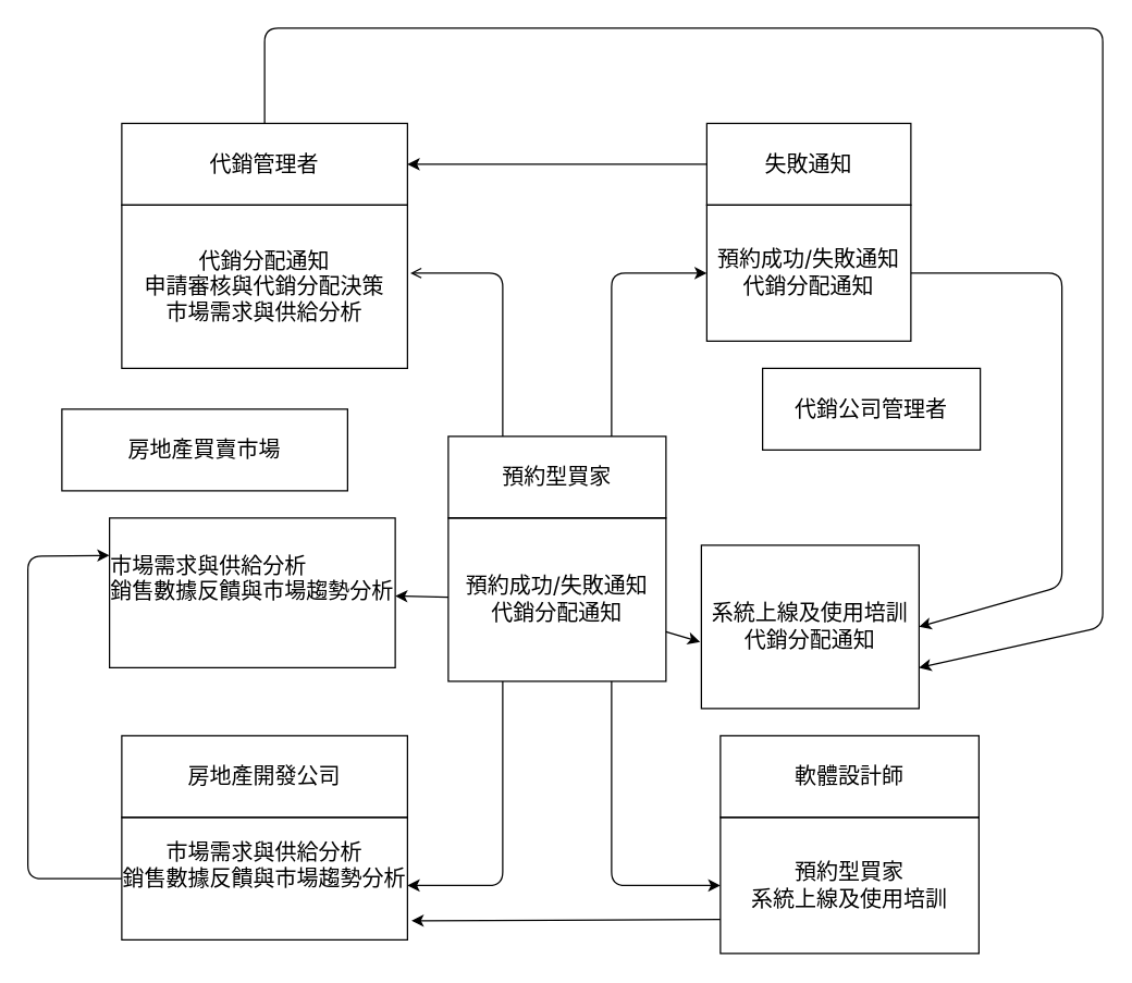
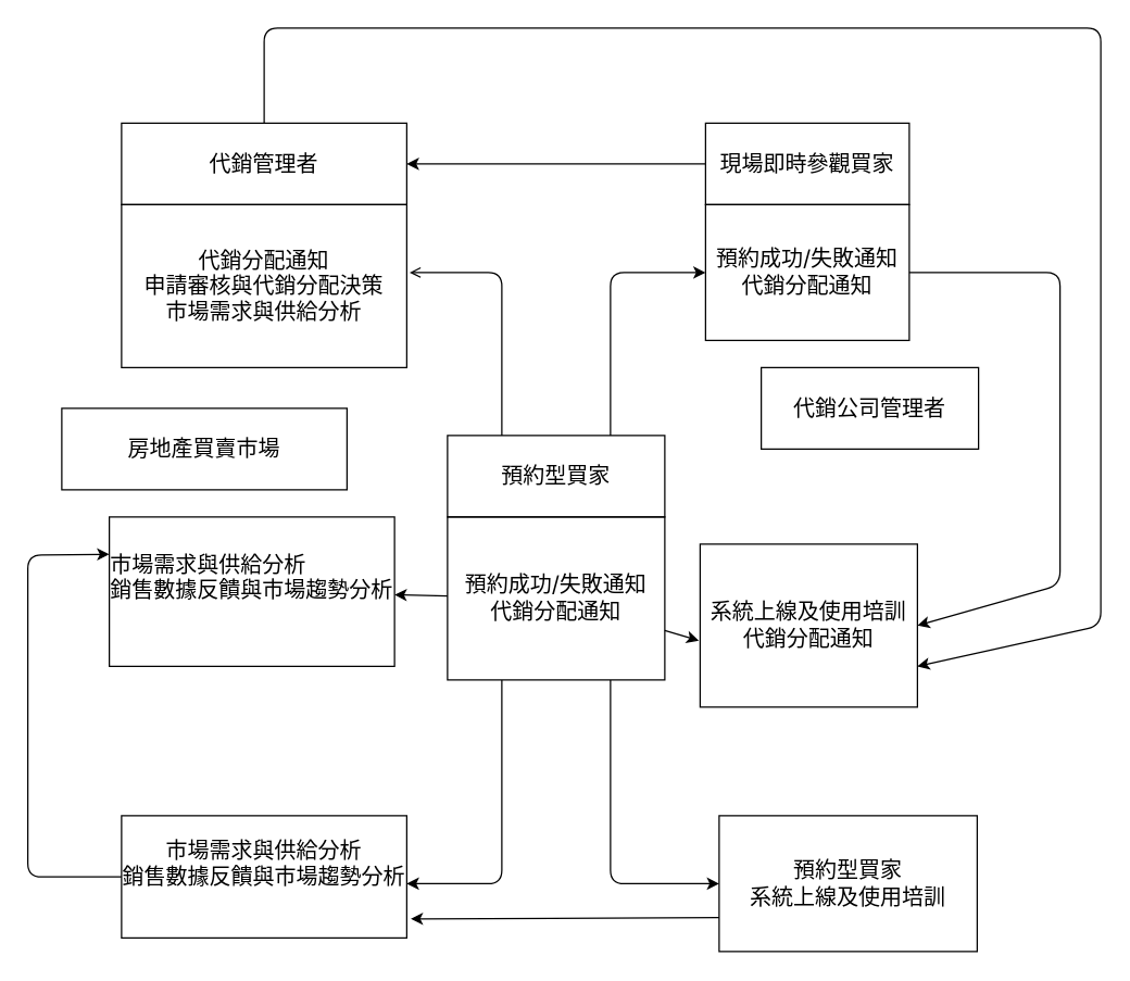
  <mxCell id="0" />
  <mxCell id="1" parent="0" />
  <mxCell id="2" style="edgeStyle=none;html=1;entryX=0;entryY=0;entryDx=0;entryDy=0;fontSize=16;fontColor=#000000;dashed=1;" parent="1" source="3" target="5" edge="1"><mxGeometry relative="1" as="geometry" /></mxCell>
  <mxCell id="3" value="&lt;font style=&quot;font-size: 16px;&quot;&gt;代銷管理者&lt;/font&gt;" style="rounded=0;whiteSpace=wrap;html=1;fillColor=none;fontColor=#000000;" parent="1" vertex="1"><mxGeometry x="89" y="90" width="210" height="60" as="geometry" /></mxCell>
  <mxCell id="4" style="edgeStyle=none;html=1;entryX=1;entryY=0.75;entryDx=0;entryDy=0;fontSize=16;fontColor=#FFFFFF;exitX=0.5;exitY=0;exitDx=0;exitDy=0;" parent="1" source="3" target="12" edge="1"><mxGeometry relative="1" as="geometry"><Array as="points"><mxPoint x="194" y="20" /><mxPoint x="810" y="20" /><mxPoint x="810" y="460" /></Array></mxGeometry></mxCell>
  <mxCell id="5" value="&lt;font style=&quot;font-size: 16px;&quot;&gt;代銷分配通知&lt;br&gt;申請審核與代銷分配決策&lt;br&gt;市場需求與供給分析&lt;/font&gt;" style="rounded=0;whiteSpace=wrap;html=1;fillColor=none;fontColor=#000000;" parent="1" vertex="1"><mxGeometry x="89" y="150" width="210" height="120" as="geometry" /></mxCell>
  <mxCell id="6" value="&lt;font style=&quot;font-size: 16px;&quot;&gt;房地產買賣市場&lt;/font&gt;" style="rounded=0;whiteSpace=wrap;html=1;fillColor=none;fontColor=#000000;" parent="1" vertex="1"><mxGeometry x="45" y="300" width="210" height="60" as="geometry" /></mxCell>
  <mxCell id="7" value="&lt;br&gt;&lt;table style=&quot;border-collapse: collapse; margin-bottom: 16px; margin-top: 0px; border-spacing: 0px; display: block; width: max-content; max-width: 100%; overflow: auto; position: relative; font-family: -apple-system, BlinkMacSystemFont, &amp;quot;Segoe UI&amp;quot;, &amp;quot;Noto Sans&amp;quot;, Helvetica, Arial, sans-serif, &amp;quot;Apple Color Emoji&amp;quot;, &amp;quot;Segoe UI Emoji&amp;quot;; font-size: 16px; text-align: start;&quot; dir=&quot;auto&quot; class=&quot;code-line&quot; data-line=&quot;0&quot;&gt;&lt;tbody style=&quot;position: relative;&quot; dir=&quot;auto&quot; class=&quot;code-line&quot; data-line=&quot;2&quot;&gt;&lt;tr style=&quot;border-top: 1px solid var(--color-border-muted); background-color: var(--color-canvas-subtle); position: relative;&quot; dir=&quot;auto&quot; class=&quot;code-line&quot; data-line=&quot;7&quot;&gt;&lt;td style=&quot;border: 1px solid var(--color-border-default); padding: 6px 13px;&quot;&gt;&lt;font&gt;市場需求與供給分析&lt;br&gt;&lt;/font&gt;銷售數據反饋與市場趨勢分析&lt;font&gt;&lt;br&gt;&lt;br&gt;&lt;/font&gt;&lt;/td&gt;&lt;/tr&gt;&lt;/tbody&gt;&lt;/table&gt;" style="rounded=0;whiteSpace=wrap;html=1;fillColor=none;fontColor=#000000;" parent="1" vertex="1"><mxGeometry x="80" y="380" width="210" height="110" as="geometry" /></mxCell>
- <mxCell id="8" value="&lt;font style=&quot;font-size: 16px;&quot;&gt;房地產開發公司&lt;/font&gt;" style="rounded=0;whiteSpace=wrap;html=1;fillColor=none;fontColor=#000000;" parent="1" vertex="1"><mxGeometry x="89" y="540" width="210" height="60" as="geometry" /></mxCell>
  <mxCell id="9" style="edgeStyle=none;html=1;entryX=0;entryY=0.25;entryDx=0;entryDy=0;fontSize=16;fontColor=#000000;" parent="1" source="10" target="7" edge="1"><mxGeometry relative="1" as="geometry"><Array as="points"><mxPoint x="20" y="645" /><mxPoint x="20" y="408" /></Array></mxGeometry></mxCell>
  <mxCell id="10" value="&lt;span style=&quot;font-family: -apple-system, BlinkMacSystemFont, &amp;quot;Segoe UI&amp;quot;, &amp;quot;Noto Sans&amp;quot;, Helvetica, Arial, sans-serif, &amp;quot;Apple Color Emoji&amp;quot;, &amp;quot;Segoe UI Emoji&amp;quot;; font-size: 16px; text-align: start;&quot;&gt;市場需求與供給分析&lt;br&gt;&lt;/span&gt;&lt;span style=&quot;font-family: -apple-system, BlinkMacSystemFont, &amp;quot;Segoe UI&amp;quot;, &amp;quot;Noto Sans&amp;quot;, Helvetica, Arial, sans-serif, &amp;quot;Apple Color Emoji&amp;quot;, &amp;quot;Segoe UI Emoji&amp;quot;; font-size: 16px; text-align: start;&quot;&gt;銷售數據反饋與市場趨勢分析&lt;/span&gt;&lt;span style=&quot;font-family: -apple-system, BlinkMacSystemFont, &amp;quot;Segoe UI&amp;quot;, &amp;quot;Noto Sans&amp;quot;, Helvetica, Arial, sans-serif, &amp;quot;Apple Color Emoji&amp;quot;, &amp;quot;Segoe UI Emoji&amp;quot;; font-size: 16px; text-align: start;&quot;&gt;&lt;br&gt;&lt;br&gt;&lt;/span&gt;" style="rounded=0;whiteSpace=wrap;html=1;fillColor=none;fontColor=#000000;" parent="1" vertex="1"><mxGeometry x="89" y="600" width="210" height="90" as="geometry" /></mxCell>
  <mxCell id="11" value="&lt;font style=&quot;font-size: 16px;&quot;&gt;代銷公司管理者&lt;/font&gt;" style="rounded=0;whiteSpace=wrap;html=1;fillColor=none;fontColor=#000000;" parent="1" vertex="1"><mxGeometry x="560" y="270" width="160" height="60" as="geometry" /></mxCell>
  <mxCell id="12" value="&lt;span style=&quot;font-family: -apple-system, BlinkMacSystemFont, &amp;quot;Segoe UI&amp;quot;, &amp;quot;Noto Sans&amp;quot;, Helvetica, Arial, sans-serif, &amp;quot;Apple Color Emoji&amp;quot;, &amp;quot;Segoe UI Emoji&amp;quot;; font-size: 16px; text-align: start;&quot;&gt;系統上線及使用培訓&lt;br&gt;&lt;/span&gt;&lt;span style=&quot;font-family: -apple-system, BlinkMacSystemFont, &amp;quot;Segoe UI&amp;quot;, &amp;quot;Noto Sans&amp;quot;, Helvetica, Arial, sans-serif, &amp;quot;Apple Color Emoji&amp;quot;, &amp;quot;Segoe UI Emoji&amp;quot;; font-size: 16px; text-align: start;&quot;&gt;代銷分配通知&lt;/span&gt;&lt;span style=&quot;font-family: -apple-system, BlinkMacSystemFont, &amp;quot;Segoe UI&amp;quot;, &amp;quot;Noto Sans&amp;quot;, Helvetica, Arial, sans-serif, &amp;quot;Apple Color Emoji&amp;quot;, &amp;quot;Segoe UI Emoji&amp;quot;; font-size: 16px; text-align: start;&quot;&gt;&lt;br&gt;&lt;/span&gt;" style="rounded=0;whiteSpace=wrap;html=1;fillColor=none;fontColor=#000000;" parent="1" vertex="1"><mxGeometry x="515" y="400" width="160" height="120" as="geometry" /></mxCell>
  <mxCell id="13" style="edgeStyle=none;html=1;fontSize=16;fontColor=#000000;entryX=1;entryY=0.5;entryDx=0;entryDy=0;" parent="1" source="14" target="3" edge="1"><mxGeometry relative="1" as="geometry"><mxPoint x="310" y="120" as="targetPoint" /></mxGeometry></mxCell>
- <mxCell id="14" value="&lt;font style=&quot;font-size: 16px;&quot;&gt;失敗通知&lt;/font&gt;" style="rounded=0;whiteSpace=wrap;html=1;fillColor=none;fontColor=#000000;" parent="1" vertex="1"><mxGeometry x="519" y="90" width="150" height="60" as="geometry" /></mxCell>
+ <mxCell id="14" value="&lt;font style=&quot;font-size: 16px;&quot;&gt;現場即時參觀買家&lt;/font&gt;" style="rounded=0;whiteSpace=wrap;html=1;fillColor=none;fontColor=#000000;" parent="1" vertex="1"><mxGeometry x="519" y="90" width="150" height="60" as="geometry" /></mxCell>
  <mxCell id="15" style="edgeStyle=none;html=1;entryX=1;entryY=0.5;entryDx=0;entryDy=0;fontSize=16;fontColor=#000000;" parent="1" source="16" target="12" edge="1"><mxGeometry relative="1" as="geometry"><Array as="points"><mxPoint x="780" y="200" /><mxPoint x="780" y="430" /></Array></mxGeometry></mxCell>
  <mxCell id="16" value="&lt;span style=&quot;font-family: -apple-system, BlinkMacSystemFont, &amp;quot;Segoe UI&amp;quot;, &amp;quot;Noto Sans&amp;quot;, Helvetica, Arial, sans-serif, &amp;quot;Apple Color Emoji&amp;quot;, &amp;quot;Segoe UI Emoji&amp;quot;; font-size: 16px; text-align: start;&quot;&gt;預約成功/失敗通知&lt;br&gt;&lt;/span&gt;&lt;span style=&quot;font-family: -apple-system, BlinkMacSystemFont, &amp;quot;Segoe UI&amp;quot;, &amp;quot;Noto Sans&amp;quot;, Helvetica, Arial, sans-serif, &amp;quot;Apple Color Emoji&amp;quot;, &amp;quot;Segoe UI Emoji&amp;quot;; font-size: 16px; text-align: start;&quot;&gt;代銷分配通知&lt;/span&gt;&lt;span style=&quot;font-family: -apple-system, BlinkMacSystemFont, &amp;quot;Segoe UI&amp;quot;, &amp;quot;Noto Sans&amp;quot;, Helvetica, Arial, sans-serif, &amp;quot;Apple Color Emoji&amp;quot;, &amp;quot;Segoe UI Emoji&amp;quot;; font-size: 16px; text-align: start;&quot;&gt;&lt;br&gt;&lt;/span&gt;" style="rounded=0;whiteSpace=wrap;html=1;fillColor=none;fontColor=#000000;" parent="1" vertex="1"><mxGeometry x="519" y="150" width="150" height="100" as="geometry" /></mxCell>
- <mxCell id="17" value="&lt;font style=&quot;font-size: 16px;&quot;&gt;軟體設計師&lt;/font&gt;" style="rounded=0;whiteSpace=wrap;html=1;fillColor=none;fontColor=#000000;" parent="1" vertex="1"><mxGeometry x="529" y="540" width="190" height="60" as="geometry" /></mxCell>
  <mxCell id="18" style="edgeStyle=none;html=1;exitX=0;exitY=0.75;exitDx=0;exitDy=0;entryX=1.014;entryY=0.844;entryDx=0;entryDy=0;entryPerimeter=0;fontSize=16;fontColor=#000000;" parent="1" source="19" target="10" edge="1"><mxGeometry relative="1" as="geometry" /></mxCell>
  <mxCell id="19" value="&lt;span style=&quot;font-family: -apple-system, BlinkMacSystemFont, &amp;quot;Segoe UI&amp;quot;, &amp;quot;Noto Sans&amp;quot;, Helvetica, Arial, sans-serif, &amp;quot;Apple Color Emoji&amp;quot;, &amp;quot;Segoe UI Emoji&amp;quot;; font-size: 16px; text-align: start;&quot;&gt;預約型買家&lt;br&gt;&lt;/span&gt;&lt;span style=&quot;font-family: -apple-system, BlinkMacSystemFont, &amp;quot;Segoe UI&amp;quot;, &amp;quot;Noto Sans&amp;quot;, Helvetica, Arial, sans-serif, &amp;quot;Apple Color Emoji&amp;quot;, &amp;quot;Segoe UI Emoji&amp;quot;; font-size: 16px; text-align: start;&quot;&gt;系統上線及使用培訓&lt;/span&gt;&lt;span style=&quot;font-family: -apple-system, BlinkMacSystemFont, &amp;quot;Segoe UI&amp;quot;, &amp;quot;Noto Sans&amp;quot;, Helvetica, Arial, sans-serif, &amp;quot;Apple Color Emoji&amp;quot;, &amp;quot;Segoe UI Emoji&amp;quot;; font-size: 16px; text-align: start;&quot;&gt;&lt;br&gt;&lt;/span&gt;" style="rounded=0;whiteSpace=wrap;html=1;fillColor=none;fontColor=#000000;" parent="1" vertex="1"><mxGeometry x="529" y="600" width="190" height="100" as="geometry" /></mxCell>
  <mxCell id="20" style="edgeStyle=none;html=1;exitX=0.25;exitY=0;exitDx=0;exitDy=0;fontSize=16;fontColor=#000000;entryX=1.01;entryY=0.417;entryDx=0;entryDy=0;entryPerimeter=0;endArrow=open;" parent="1" source="22" target="5" edge="1"><mxGeometry relative="1" as="geometry"><mxPoint x="369" y="110" as="targetPoint" /><Array as="points"><mxPoint x="369" y="200" /></Array></mxGeometry></mxCell>
  <mxCell id="21" style="edgeStyle=none;html=1;exitX=0.75;exitY=0;exitDx=0;exitDy=0;entryX=0;entryY=0.5;entryDx=0;entryDy=0;fontSize=16;fontColor=#000000;" parent="1" source="22" target="16" edge="1"><mxGeometry relative="1" as="geometry"><Array as="points"><mxPoint x="449" y="200" /></Array></mxGeometry></mxCell>
  <mxCell id="22" value="&lt;font style=&quot;font-size: 16px;&quot;&gt;預約型買家&lt;/font&gt;" style="rounded=0;whiteSpace=wrap;html=1;fillColor=none;fontColor=#000000;" parent="1" vertex="1"><mxGeometry x="329" y="320" width="160" height="60" as="geometry" /></mxCell>
  <mxCell id="23" style="edgeStyle=none;html=1;exitX=0.75;exitY=1;exitDx=0;exitDy=0;fontSize=16;fontColor=#000000;entryX=0;entryY=0.5;entryDx=0;entryDy=0;" parent="1" source="27" target="19" edge="1"><mxGeometry relative="1" as="geometry"><mxPoint x="449" y="730" as="targetPoint" /><Array as="points"><mxPoint x="449" y="650" /></Array></mxGeometry></mxCell>
  <mxCell id="24" style="edgeStyle=none;html=1;exitX=0.25;exitY=1;exitDx=0;exitDy=0;fontSize=16;fontColor=#000000;" parent="1" source="27" edge="1"><mxGeometry relative="1" as="geometry"><mxPoint x="299" y="650" as="targetPoint" /><Array as="points"><mxPoint x="369" y="650" /></Array></mxGeometry></mxCell>
  <mxCell id="25" style="edgeStyle=none;html=1;fontSize=16;fontColor=#000000;entryX=-0.006;entryY=0.592;entryDx=0;entryDy=0;entryPerimeter=0;" parent="1" source="27" target="12" edge="1"><mxGeometry relative="1" as="geometry" /></mxCell>
  <mxCell id="26" style="edgeStyle=none;html=1;fontSize=16;fontColor=#000000;" parent="1" source="27" target="7" edge="1"><mxGeometry relative="1" as="geometry" /></mxCell>
  <mxCell id="27" value="&lt;span style=&quot;font-family: -apple-system, BlinkMacSystemFont, &amp;quot;Segoe UI&amp;quot;, &amp;quot;Noto Sans&amp;quot;, Helvetica, Arial, sans-serif, &amp;quot;Apple Color Emoji&amp;quot;, &amp;quot;Segoe UI Emoji&amp;quot;; font-size: 16px; text-align: start;&quot;&gt;預約成功/失敗通知&lt;br&gt;&lt;/span&gt;&lt;span style=&quot;font-family: -apple-system, BlinkMacSystemFont, &amp;quot;Segoe UI&amp;quot;, &amp;quot;Noto Sans&amp;quot;, Helvetica, Arial, sans-serif, &amp;quot;Apple Color Emoji&amp;quot;, &amp;quot;Segoe UI Emoji&amp;quot;; font-size: 16px; text-align: start;&quot;&gt;代銷分配通知&lt;/span&gt;&lt;span style=&quot;font-family: -apple-system, BlinkMacSystemFont, &amp;quot;Segoe UI&amp;quot;, &amp;quot;Noto Sans&amp;quot;, Helvetica, Arial, sans-serif, &amp;quot;Apple Color Emoji&amp;quot;, &amp;quot;Segoe UI Emoji&amp;quot;; font-size: 16px; text-align: start;&quot;&gt;&lt;br&gt;&lt;/span&gt;" style="rounded=0;whiteSpace=wrap;html=1;fillColor=none;fontColor=#000000;" parent="1" vertex="1"><mxGeometry x="329" y="380" width="160" height="120" as="geometry" /></mxCell>
